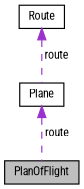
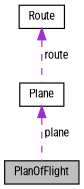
  digraph {
    fontname="Roboto Condensed"
    node [color=black fillcolor=white fontname="Roboto Condensed" fontsize=10 shape=record style=filled]
    edge [color=darkorchid3 dir=back fontname="Roboto Condensed" fontsize=10 labelfontname=Helvetica labelfontsize=10 style=dashed]
    n1 [fillcolor=grey75 fontcolor=black height=0.2 label=PlanOfFlight width=0.4]
    n2 [height=0.2 label=Route width=0.4]
    n3 [height=0.2 label=Plane width=0.4]
    n2 -> n3 [label=" route"]
-   n3 -> n1 [label=" route"]
+   n3 -> n1 [label=" plane"]
  }
